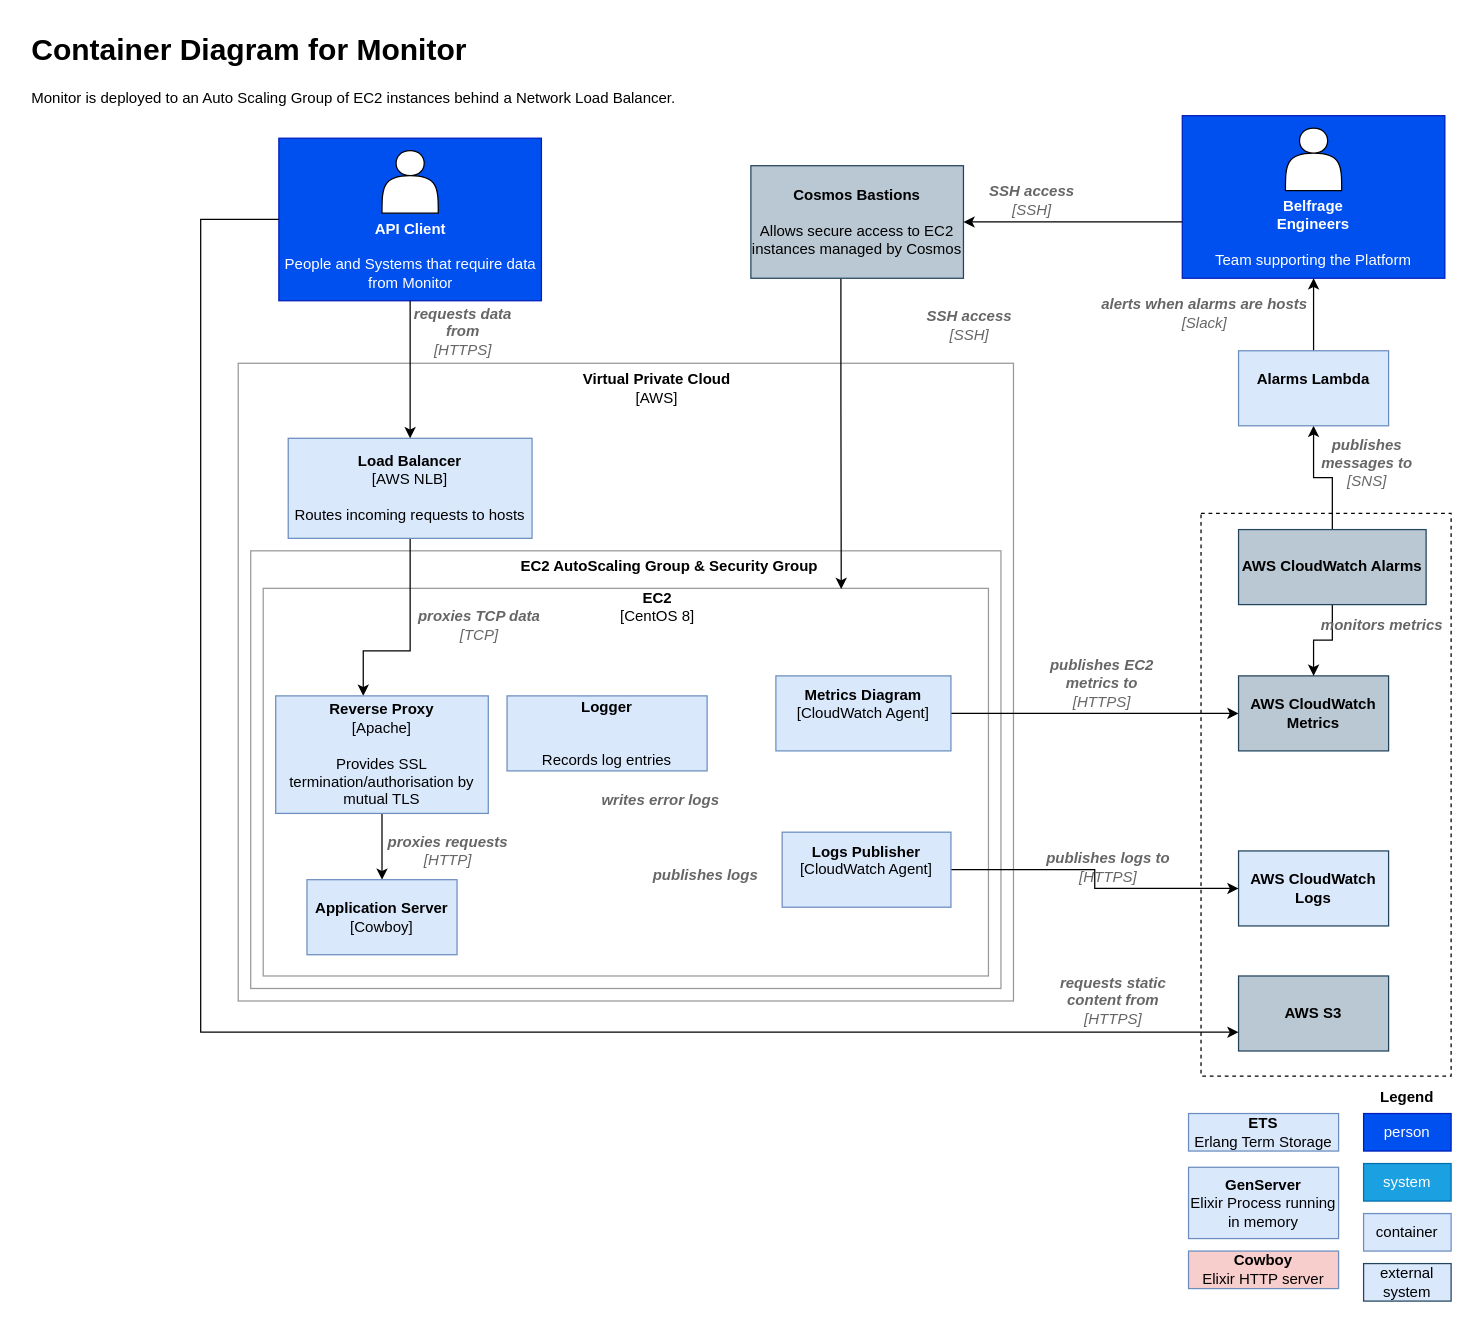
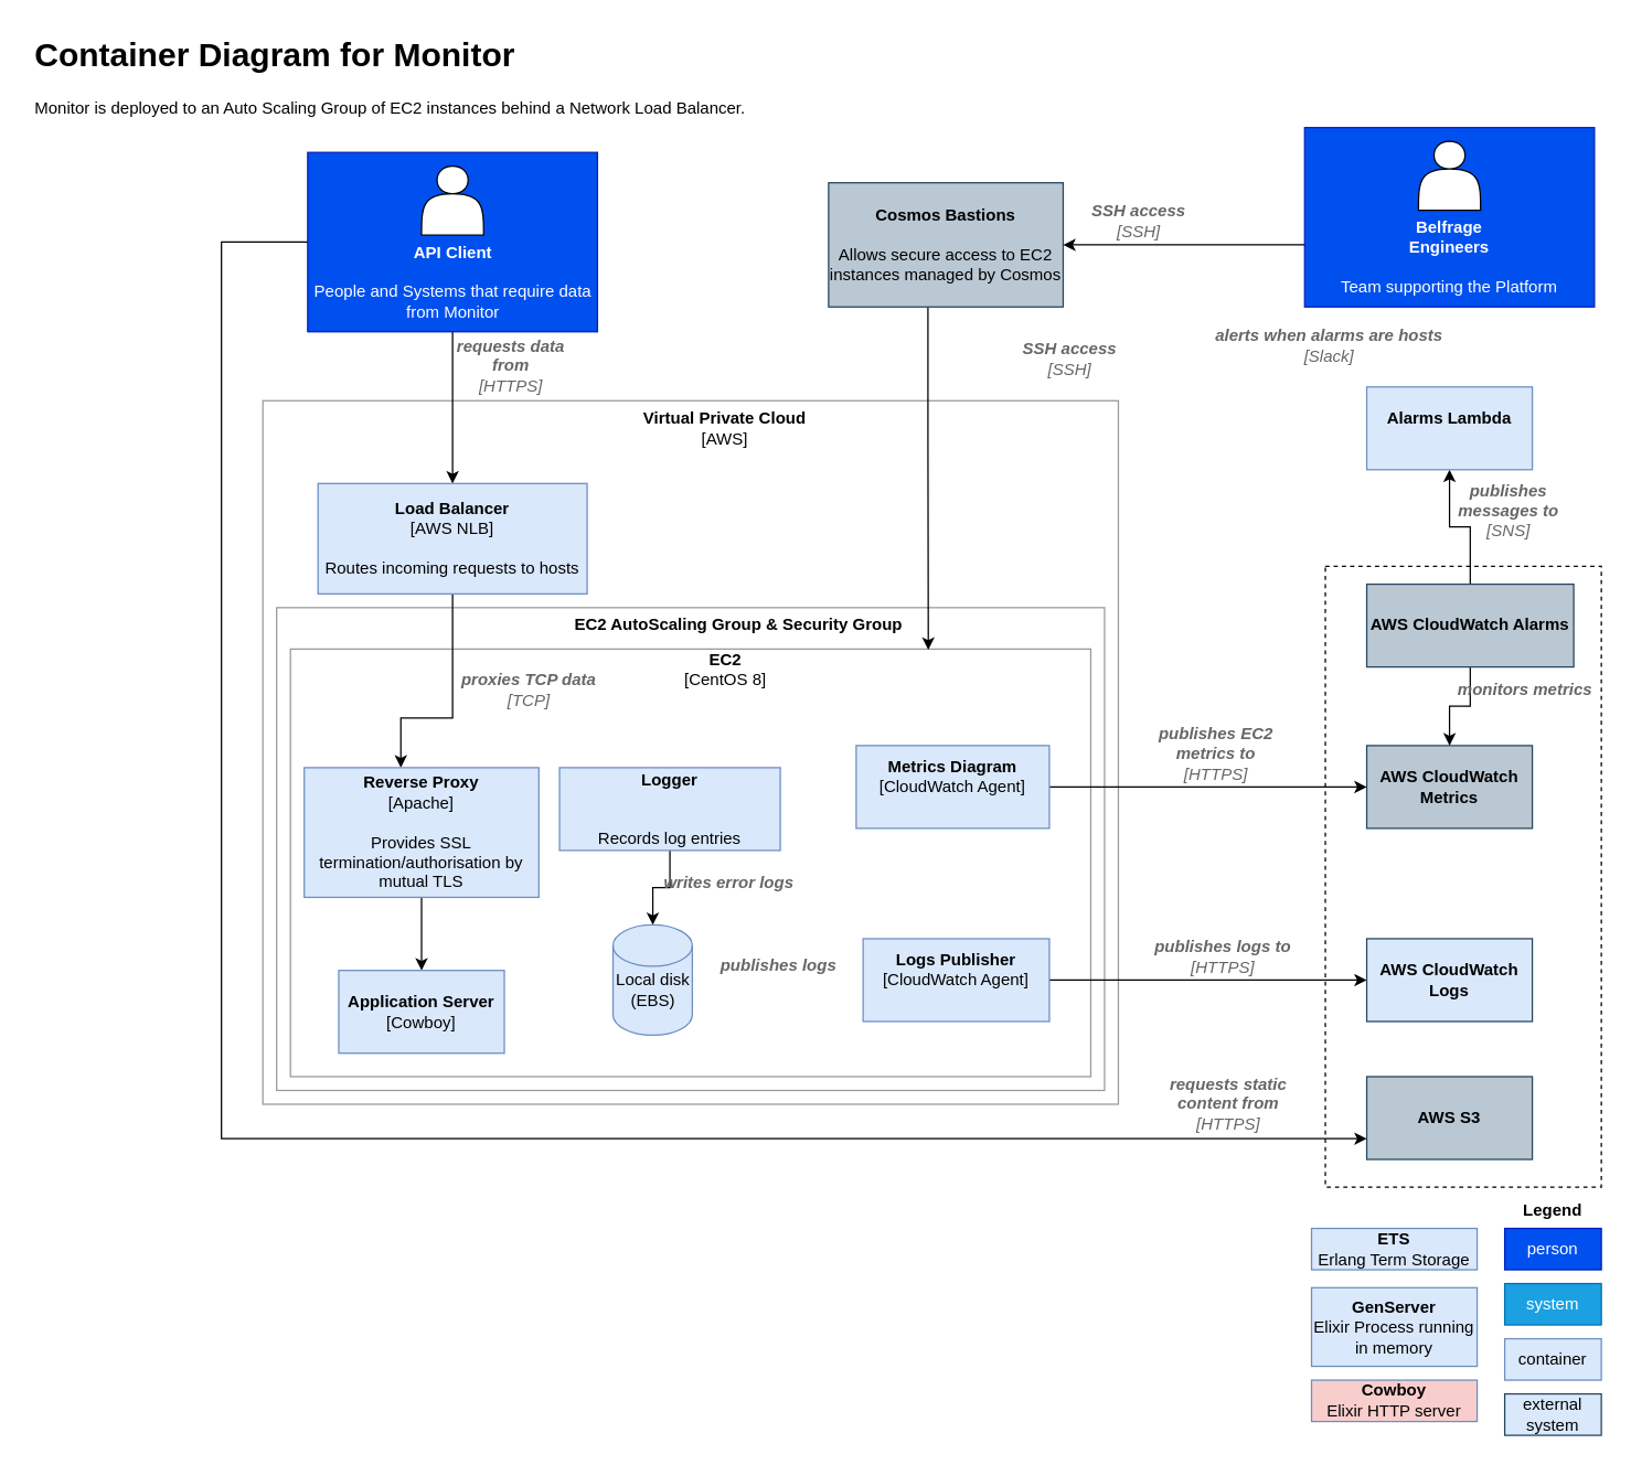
  <mxCell id="0" />
  <mxCell id="1" parent="0" />
  <mxCell id="2" value="" style="rounded=0;whiteSpace=wrap;html=1;fillColor=none;strokeColor=#999999;" parent="1" vertex="1"><mxGeometry x="190" y="290" width="620" height="510" as="geometry" /></mxCell>
  <mxCell id="3" value="" style="rounded=0;whiteSpace=wrap;html=1;fillColor=none;strokeColor=#999999;" parent="1" vertex="1"><mxGeometry x="200" y="440" width="600" height="350" as="geometry" /></mxCell>
  <mxCell id="4" value="" style="rounded=0;whiteSpace=wrap;html=1;fillColor=none;strokeColor=#999999;" parent="1" vertex="1"><mxGeometry x="210" y="470" width="580" height="310" as="geometry" /></mxCell>
  <mxCell id="5" value="&lt;h1&gt;Container Diagram for Monitor&lt;/h1&gt;&lt;p&gt;Monitor is deployed to an Auto Scaling Group of EC2 instances behind a Network Load Balancer.&lt;br&gt;&lt;/p&gt;" style="text;html=1;strokeColor=none;fillColor=none;spacing=5;spacingTop=-20;whiteSpace=wrap;overflow=hidden;rounded=0;" parent="1" vertex="1"><mxGeometry x="20" y="20" width="560" height="90" as="geometry" /></mxCell>
  <mxCell id="6" style="edgeStyle=orthogonalEdgeStyle;rounded=0;orthogonalLoop=1;jettySize=auto;html=1;" parent="1" source="7" target="20" edge="1"><mxGeometry relative="1" as="geometry"><Array as="points"><mxPoint x="328" y="520" /><mxPoint x="290" y="520" /></Array></mxGeometry></mxCell>
  <mxCell id="7" value="&lt;b&gt;Load Balancer&lt;/b&gt;&lt;br&gt;[AWS NLB]&lt;br&gt;&lt;br&gt;Routes incoming requests to hosts" style="rounded=0;whiteSpace=wrap;html=1;fillColor=#dae8fc;strokeColor=#6c8ebf;" parent="1" vertex="1"><mxGeometry x="230" y="350" width="195" height="80" as="geometry" /></mxCell>
+ <mxCell id="8" style="edgeStyle=orthogonalEdgeStyle;rounded=0;orthogonalLoop=1;jettySize=auto;html=1;" parent="1" source="9" target="18" edge="1"><mxGeometry relative="1" as="geometry" /></mxCell>
  <mxCell id="9" value="&lt;b&gt;Logger&lt;/b&gt;&lt;br&gt;&lt;br&gt;&lt;br&gt;Records log entries" style="rounded=0;whiteSpace=wrap;html=1;fillColor=#dae8fc;strokeColor=#6c8ebf;" parent="1" vertex="1"><mxGeometry x="405" y="556" width="160" height="60" as="geometry" /></mxCell>
  <mxCell id="10" value="" style="rounded=0;whiteSpace=wrap;html=1;fillColor=none;dashed=1;" parent="1" vertex="1"><mxGeometry x="960" y="410" width="200" height="450" as="geometry" /></mxCell>
  <mxCell id="11" value="&lt;b&gt;AWS CloudWatch Logs&lt;/b&gt;" style="rounded=0;whiteSpace=wrap;html=1;fillColor=#dae8fc;strokeColor=#23445d;" parent="1" vertex="1"><mxGeometry x="990" y="680" width="120" height="60" as="geometry" /></mxCell>
  <mxCell id="12" value="&lt;b&gt;AWS CloudWatch Metrics&lt;/b&gt;" style="rounded=0;whiteSpace=wrap;html=1;fillColor=#bac8d3;strokeColor=#23445d;" parent="1" vertex="1"><mxGeometry x="990" y="540" width="120" height="60" as="geometry" /></mxCell>
  <mxCell id="13" style="edgeStyle=orthogonalEdgeStyle;rounded=0;orthogonalLoop=1;jettySize=auto;html=1;entryX=0.5;entryY=0;entryDx=0;entryDy=0;" parent="1" source="15" target="12" edge="1"><mxGeometry relative="1" as="geometry" /></mxCell>
  <mxCell id="14" style="edgeStyle=orthogonalEdgeStyle;rounded=0;orthogonalLoop=1;jettySize=auto;html=1;" parent="1" source="15" target="50" edge="1"><mxGeometry relative="1" as="geometry" /></mxCell>
  <mxCell id="15" value="&lt;b&gt;AWS CloudWatch Alarms&lt;/b&gt;" style="rounded=0;whiteSpace=wrap;html=1;fillColor=#bac8d3;strokeColor=#23445d;" parent="1" vertex="1"><mxGeometry x="990" y="423" width="150" height="60" as="geometry" /></mxCell>
  <mxCell id="16" value="&lt;b&gt;EC2 AutoScaling Group &amp;amp; Security Group&lt;/b&gt;" style="text;html=1;strokeColor=none;fillColor=none;align=center;verticalAlign=middle;whiteSpace=wrap;rounded=0;" parent="1" vertex="1"><mxGeometry x="310" y="443" width="450" height="20" as="geometry" /></mxCell>
  <mxCell id="17" value="&lt;b&gt;EC2&lt;/b&gt;&lt;br&gt;[CentOS 8]" style="text;html=1;strokeColor=none;fillColor=none;align=center;verticalAlign=middle;whiteSpace=wrap;rounded=0;" parent="1" vertex="1"><mxGeometry x="367.5" y="470" width="315" height="30" as="geometry" /></mxCell>
+ <mxCell id="18" value="&lt;br&gt;Local disk&lt;br&gt;(EBS)" style="shape=cylinder2;whiteSpace=wrap;html=1;boundedLbl=1;backgroundOutline=1;size=15;fillColor=#dae8fc;strokeColor=#6c8ebf;" parent="1" vertex="1"><mxGeometry x="443.75" y="670" width="57.5" height="80" as="geometry" /></mxCell>
  <mxCell id="19" style="edgeStyle=orthogonalEdgeStyle;rounded=0;orthogonalLoop=1;jettySize=auto;html=1;" parent="1" source="20" target="57" edge="1"><mxGeometry relative="1" as="geometry" /></mxCell>
  <mxCell id="20" value="&lt;b&gt;Reverse Proxy&lt;/b&gt;&lt;br&gt;[Apache]&lt;br&gt;&lt;br&gt;Provides SSL termination/authorisation by mutual TLS" style="rounded=0;whiteSpace=wrap;html=1;fillColor=#dae8fc;strokeColor=#6c8ebf;" parent="1" vertex="1"><mxGeometry x="220" y="556" width="170" height="94" as="geometry" /></mxCell>
  <mxCell id="21" style="edgeStyle=orthogonalEdgeStyle;rounded=0;orthogonalLoop=1;jettySize=auto;html=1;" parent="1" source="22" target="12" edge="1"><mxGeometry relative="1" as="geometry" /></mxCell>
  <mxCell id="22" value="&lt;b&gt;Metrics Diagram&lt;/b&gt;&lt;br&gt;[CloudWatch Agent]&lt;br&gt;&lt;br&gt;" style="rounded=0;whiteSpace=wrap;html=1;fillColor=#dae8fc;strokeColor=#6c8ebf;" parent="1" vertex="1"><mxGeometry x="620" y="540" width="140" height="60" as="geometry" /></mxCell>
  <mxCell id="23" value="&lt;b&gt;Virtual Private Cloud&lt;/b&gt;&lt;br&gt;[AWS]" style="text;html=1;strokeColor=none;fillColor=none;align=center;verticalAlign=middle;whiteSpace=wrap;rounded=0;" parent="1" vertex="1"><mxGeometry x="290" y="300" width="470" height="20" as="geometry" /></mxCell>
  <mxCell id="24" style="edgeStyle=orthogonalEdgeStyle;rounded=0;orthogonalLoop=1;jettySize=auto;html=1;" parent="1" source="25" target="11" edge="1"><mxGeometry relative="1" as="geometry" /></mxCell>
- <mxCell id="25" value="&lt;b&gt;Logs Publisher&lt;/b&gt;&lt;br&gt;[CloudWatch Agent]&lt;br&gt;&lt;br&gt;" style="rounded=0;whiteSpace=wrap;html=1;fillColor=#dae8fc;strokeColor=#6c8ebf;" parent="1" vertex="1"><mxGeometry x="625" y="665" width="135" height="60" as="geometry" /></mxCell>
+ <mxCell id="25" value="&lt;b&gt;Logs Publisher&lt;/b&gt;&lt;br&gt;[CloudWatch Agent]&lt;br&gt;&lt;br&gt;" style="rounded=0;whiteSpace=wrap;html=1;fillColor=#dae8fc;strokeColor=#6c8ebf;" parent="1" vertex="1"><mxGeometry x="625" y="680" width="135" height="60" as="geometry" /></mxCell>
  <mxCell id="26" value="container" style="rounded=0;whiteSpace=wrap;html=1;fillColor=#dae8fc;strokeColor=#6c8ebf;" parent="1" vertex="1"><mxGeometry x="1090" y="970" width="70" height="30" as="geometry" /></mxCell>
  <mxCell id="27" value="system" style="rounded=0;whiteSpace=wrap;html=1;fillColor=#1ba1e2;strokeColor=#006EAF;fontColor=#ffffff;" parent="1" vertex="1"><mxGeometry x="1090" y="930" width="70" height="30" as="geometry" /></mxCell>
  <mxCell id="28" value="person" style="rounded=0;whiteSpace=wrap;html=1;fillColor=#0050ef;strokeColor=#001DBC;fontColor=#ffffff;" parent="1" vertex="1"><mxGeometry x="1090" y="890" width="70" height="30" as="geometry" /></mxCell>
  <mxCell id="29" value="" style="group" parent="1" vertex="1" connectable="0"><mxGeometry x="222.5" y="110" width="210" height="130" as="geometry" /></mxCell>
  <mxCell id="30" value="&lt;br&gt;&lt;br&gt;&lt;br&gt;&lt;br&gt;&lt;b&gt;API Client&lt;/b&gt;&lt;br&gt;&lt;br&gt;People and Systems that require data from Monitor" style="rounded=0;whiteSpace=wrap;html=1;fillColor=#0050ef;strokeColor=#001DBC;fontColor=#ffffff;" parent="29" vertex="1"><mxGeometry width="210" height="130" as="geometry" /></mxCell>
  <mxCell id="31" value="" style="shape=actor;whiteSpace=wrap;html=1;" parent="29" vertex="1"><mxGeometry x="82.5" y="10" width="45" height="50" as="geometry" /></mxCell>
  <mxCell id="32" value="external system" style="rounded=0;whiteSpace=wrap;html=1;fillColor=#dae8fc;strokeColor=#23445d;" parent="1" vertex="1"><mxGeometry x="1090" y="1010" width="70" height="30" as="geometry" /></mxCell>
  <mxCell id="33" value="&lt;i&gt;&lt;font color=&quot;#666666&quot;&gt;&lt;b&gt;proxies TCP data&lt;/b&gt;&lt;br&gt;[TCP]&lt;br&gt;&lt;/font&gt;&lt;/i&gt;" style="text;html=1;strokeColor=none;fillColor=none;align=center;verticalAlign=middle;whiteSpace=wrap;rounded=0;" parent="1" vertex="1"><mxGeometry x="328" y="490" width="110" height="20" as="geometry" /></mxCell>
  <mxCell id="34" value="&lt;i&gt;&lt;font color=&quot;#666666&quot;&gt;&lt;b&gt;writes error logs&lt;/b&gt;&lt;/font&gt;&lt;/i&gt;" style="text;html=1;strokeColor=none;fillColor=none;align=center;verticalAlign=middle;whiteSpace=wrap;rounded=0;" parent="1" vertex="1"><mxGeometry x="473" y="630" width="110" height="20" as="geometry" /></mxCell>
  <mxCell id="35" value="&lt;i&gt;&lt;font color=&quot;#666666&quot;&gt;&lt;b&gt;publishes logs to&lt;/b&gt;&lt;br&gt;[HTTPS]&lt;br&gt;&lt;/font&gt;&lt;/i&gt;" style="text;html=1;strokeColor=none;fillColor=none;align=center;verticalAlign=middle;whiteSpace=wrap;rounded=0;" parent="1" vertex="1"><mxGeometry x="831" y="683" width="110" height="20" as="geometry" /></mxCell>
  <mxCell id="36" value="&lt;i&gt;&lt;font color=&quot;#666666&quot;&gt;&lt;b&gt;publishes EC2 metrics to&lt;/b&gt;&lt;br&gt;[HTTPS]&lt;br&gt;&lt;/font&gt;&lt;/i&gt;" style="text;html=1;strokeColor=none;fillColor=none;align=center;verticalAlign=middle;whiteSpace=wrap;rounded=0;" parent="1" vertex="1"><mxGeometry x="826" y="536" width="110" height="20" as="geometry" /></mxCell>
  <mxCell id="37" style="edgeStyle=orthogonalEdgeStyle;rounded=0;orthogonalLoop=1;jettySize=auto;html=1;entryX=0.5;entryY=0;entryDx=0;entryDy=0;" parent="1" source="30" target="7" edge="1"><mxGeometry relative="1" as="geometry" /></mxCell>
  <mxCell id="38" value="&lt;i&gt;&lt;font color=&quot;#666666&quot;&gt;&lt;b&gt;requests data from&lt;/b&gt;&lt;br&gt;[HTTPS]&lt;br&gt;&lt;/font&gt;&lt;/i&gt;" style="text;html=1;strokeColor=none;fillColor=none;align=center;verticalAlign=middle;whiteSpace=wrap;rounded=0;" parent="1" vertex="1"><mxGeometry x="315" y="255" width="110" height="20" as="geometry" /></mxCell>
  <mxCell id="39" value="&lt;i&gt;&lt;font color=&quot;#666666&quot;&gt;&lt;b&gt;monitors metrics&lt;/b&gt;&lt;/font&gt;&lt;/i&gt;" style="text;html=1;strokeColor=none;fillColor=none;align=center;verticalAlign=middle;whiteSpace=wrap;rounded=0;" parent="1" vertex="1"><mxGeometry x="1050" y="490" width="110" height="20" as="geometry" /></mxCell>
  <mxCell id="40" value="" style="group" parent="1" vertex="1" connectable="0"><mxGeometry x="945" y="92" width="210" height="130" as="geometry" /></mxCell>
  <mxCell id="41" value="&lt;br&gt;&lt;br&gt;&lt;br&gt;&lt;br&gt;&lt;b&gt;Belfrage&lt;br&gt;Engineers&lt;/b&gt;&lt;br&gt;&lt;br&gt;Team supporting the Platform" style="rounded=0;whiteSpace=wrap;html=1;fillColor=#0050ef;strokeColor=#001DBC;fontColor=#ffffff;" parent="40" vertex="1"><mxGeometry width="210" height="130" as="geometry" /></mxCell>
  <mxCell id="42" value="" style="shape=actor;whiteSpace=wrap;html=1;" parent="40" vertex="1"><mxGeometry x="82.5" y="10" width="45" height="50" as="geometry" /></mxCell>
  <mxCell id="43" style="edgeStyle=orthogonalEdgeStyle;rounded=0;orthogonalLoop=1;jettySize=auto;html=1;entryX=0.797;entryY=0.002;entryDx=0;entryDy=0;entryPerimeter=0;" parent="1" source="44" target="4" edge="1"><mxGeometry relative="1" as="geometry"><Array as="points"><mxPoint x="672" y="320" /><mxPoint x="672" y="320" /></Array></mxGeometry></mxCell>
  <mxCell id="44" value="&lt;b&gt;Cosmos Bastions&lt;/b&gt;&lt;br&gt;&lt;br&gt;Allows&amp;nbsp;secure access to EC2 instances managed by Cosmos" style="rounded=0;whiteSpace=wrap;html=1;fillColor=#bac8d3;strokeColor=#23445d;" parent="1" vertex="1"><mxGeometry x="600" y="132" width="170" height="90" as="geometry" /></mxCell>
  <mxCell id="45" value="&lt;i&gt;&lt;font color=&quot;#666666&quot;&gt;&lt;b&gt;SSH access&lt;/b&gt;&lt;br&gt;[SSH]&lt;br&gt;&lt;/font&gt;&lt;/i&gt;" style="text;html=1;strokeColor=none;fillColor=none;align=center;verticalAlign=middle;whiteSpace=wrap;rounded=0;" parent="1" vertex="1"><mxGeometry x="770" y="150" width="110" height="20" as="geometry" /></mxCell>
  <mxCell id="46" value="&lt;i&gt;&lt;font color=&quot;#666666&quot;&gt;&lt;b&gt;SSH access&lt;/b&gt;&lt;br&gt;[SSH]&lt;br&gt;&lt;/font&gt;&lt;/i&gt;" style="text;html=1;strokeColor=none;fillColor=none;align=center;verticalAlign=middle;whiteSpace=wrap;rounded=0;" parent="1" vertex="1"><mxGeometry x="720" y="250" width="110" height="20" as="geometry" /></mxCell>
  <mxCell id="47" value="&lt;i&gt;&lt;font color=&quot;#666666&quot;&gt;&lt;b&gt;alerts when alarms are hosts&lt;/b&gt;&lt;br&gt;[Slack]&lt;br&gt;&lt;/font&gt;&lt;/i&gt;" style="text;html=1;strokeColor=none;fillColor=none;align=center;verticalAlign=middle;whiteSpace=wrap;rounded=0;" parent="1" vertex="1"><mxGeometry x="865" y="240" width="196" height="20" as="geometry" /></mxCell>
  <mxCell id="48" value="&lt;b&gt;ETS&lt;/b&gt;&lt;br&gt;Erlang Term Storage" style="rounded=0;whiteSpace=wrap;html=1;fillColor=#dae8fc;strokeColor=#6c8ebf;" parent="1" vertex="1"><mxGeometry x="950" y="890" width="120" height="30" as="geometry" /></mxCell>
- <mxCell id="49" style="edgeStyle=orthogonalEdgeStyle;rounded=0;orthogonalLoop=1;jettySize=auto;html=1;" parent="1" source="50" target="41" edge="1"><mxGeometry relative="1" as="geometry" /></mxCell>
  <mxCell id="50" value="&lt;b&gt;Alarms Lambda&lt;/b&gt;&lt;br&gt;&lt;br&gt;" style="rounded=0;whiteSpace=wrap;html=1;fillColor=#dae8fc;strokeColor=#6c8ebf;" parent="1" vertex="1"><mxGeometry x="990" y="280" width="120" height="60" as="geometry" /></mxCell>
  <mxCell id="51" value="&lt;i&gt;&lt;font color=&quot;#666666&quot;&gt;&lt;b&gt;publishes messages to&lt;/b&gt;&lt;br&gt;[SNS]&lt;br&gt;&lt;/font&gt;&lt;/i&gt;" style="text;html=1;strokeColor=none;fillColor=none;align=center;verticalAlign=middle;whiteSpace=wrap;rounded=0;" parent="1" vertex="1"><mxGeometry x="1038" y="360" width="110" height="20" as="geometry" /></mxCell>
  <mxCell id="52" style="edgeStyle=orthogonalEdgeStyle;rounded=0;orthogonalLoop=1;jettySize=auto;html=1;entryX=1;entryY=0.5;entryDx=0;entryDy=0;" parent="1" source="41" target="44" edge="1"><mxGeometry relative="1" as="geometry"><Array as="points"><mxPoint x="870" y="177" /><mxPoint x="870" y="177" /></Array></mxGeometry></mxCell>
  <mxCell id="53" value="&lt;b&gt;GenServer&lt;/b&gt;&lt;br&gt;Elixir Process running in memory" style="rounded=0;whiteSpace=wrap;html=1;fillColor=#dae8fc;strokeColor=#6c8ebf;" parent="1" vertex="1"><mxGeometry x="950" y="933" width="120" height="57" as="geometry" /></mxCell>
  <mxCell id="54" value="&lt;i&gt;&lt;font color=&quot;#666666&quot;&gt;&lt;b&gt;publishes logs&lt;/b&gt;&lt;/font&gt;&lt;/i&gt;" style="text;html=1;strokeColor=none;fillColor=none;align=center;verticalAlign=middle;whiteSpace=wrap;rounded=0;" parent="1" vertex="1"><mxGeometry x="509" y="690" width="110" height="20" as="geometry" /></mxCell>
  <mxCell id="55" value="&lt;b&gt;AWS S3&lt;/b&gt;" style="rounded=0;whiteSpace=wrap;html=1;fillColor=#bac8d3;strokeColor=#23445d;" parent="1" vertex="1"><mxGeometry x="990" y="780" width="120" height="60" as="geometry" /></mxCell>
  <mxCell id="56" value="&lt;i&gt;&lt;font color=&quot;#666666&quot;&gt;&lt;b&gt;requests static content from&lt;/b&gt;&lt;br&gt;[HTTPS]&lt;br&gt;&lt;/font&gt;&lt;/i&gt;" style="text;html=1;strokeColor=none;fillColor=none;align=center;verticalAlign=middle;whiteSpace=wrap;rounded=0;" parent="1" vertex="1"><mxGeometry x="835" y="790" width="110" height="20" as="geometry" /></mxCell>
  <mxCell id="57" value="&lt;b&gt;Application Server&lt;/b&gt;&lt;br&gt;[Cowboy]" style="rounded=0;whiteSpace=wrap;html=1;fillColor=#dae8fc;strokeColor=#6c8ebf;" parent="1" vertex="1"><mxGeometry x="245" y="703" width="120" height="60" as="geometry" /></mxCell>
- <mxCell id="58" value="&lt;i&gt;&lt;font color=&quot;#666666&quot;&gt;&lt;b&gt;proxies requests&lt;/b&gt;&lt;br&gt;[HTTP]&lt;br&gt;&lt;/font&gt;&lt;/i&gt;" style="text;html=1;strokeColor=none;fillColor=none;align=center;verticalAlign=middle;whiteSpace=wrap;rounded=0;" parent="1" vertex="1"><mxGeometry x="303" y="670" width="110" height="20" as="geometry" /></mxCell>
  <mxCell id="59" value="&lt;b&gt;Cowboy&lt;/b&gt;&lt;br&gt;Elixir HTTP server" style="rounded=0;whiteSpace=wrap;html=1;fillColor=#f8cecc;strokeColor=#6c8ebf;" parent="1" vertex="1"><mxGeometry x="950" y="1000" width="120" height="30" as="geometry" /></mxCell>
  <mxCell id="60" style="edgeStyle=orthogonalEdgeStyle;rounded=0;orthogonalLoop=1;jettySize=auto;html=1;entryX=0;entryY=0.75;entryDx=0;entryDy=0;" edge="1" parent="1" source="30" target="55"><mxGeometry relative="1" as="geometry"><Array as="points"><mxPoint x="160" y="175" /><mxPoint x="160" y="825" /></Array></mxGeometry></mxCell>
  <mxCell id="61" value="&lt;b&gt;Legend&lt;/b&gt;" style="text;html=1;strokeColor=none;fillColor=none;align=center;verticalAlign=middle;whiteSpace=wrap;rounded=0;" vertex="1" parent="1"><mxGeometry x="1090" y="867" width="70" height="20" as="geometry" /></mxCell>
